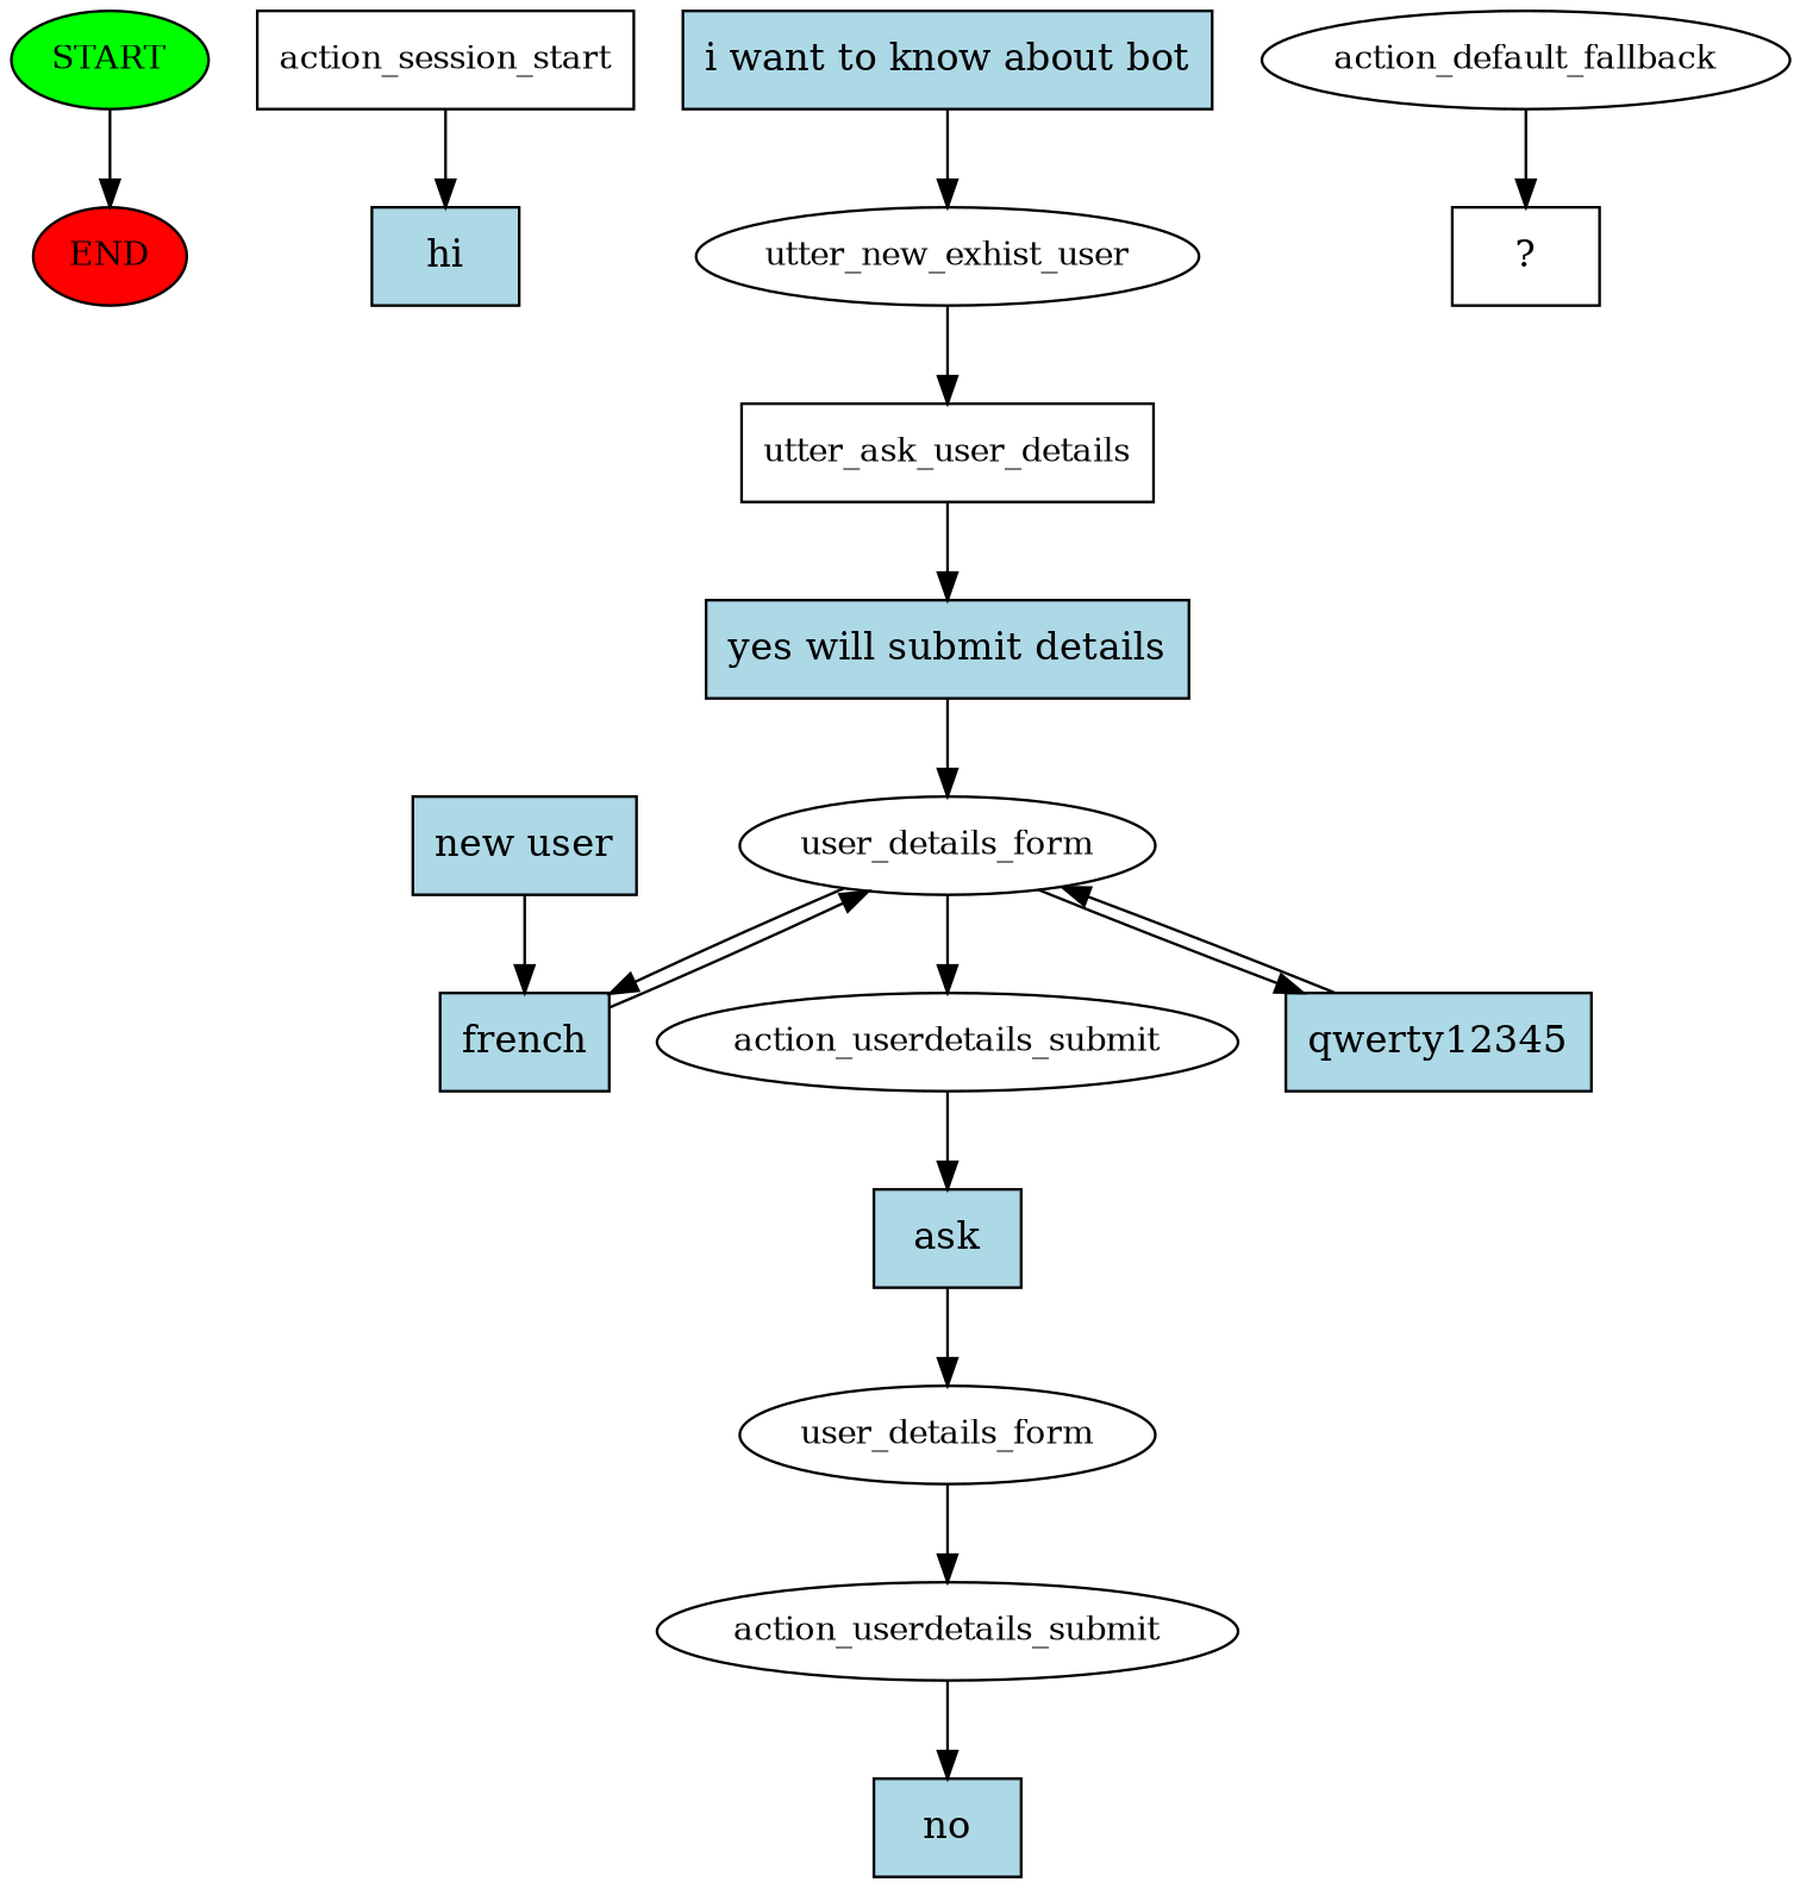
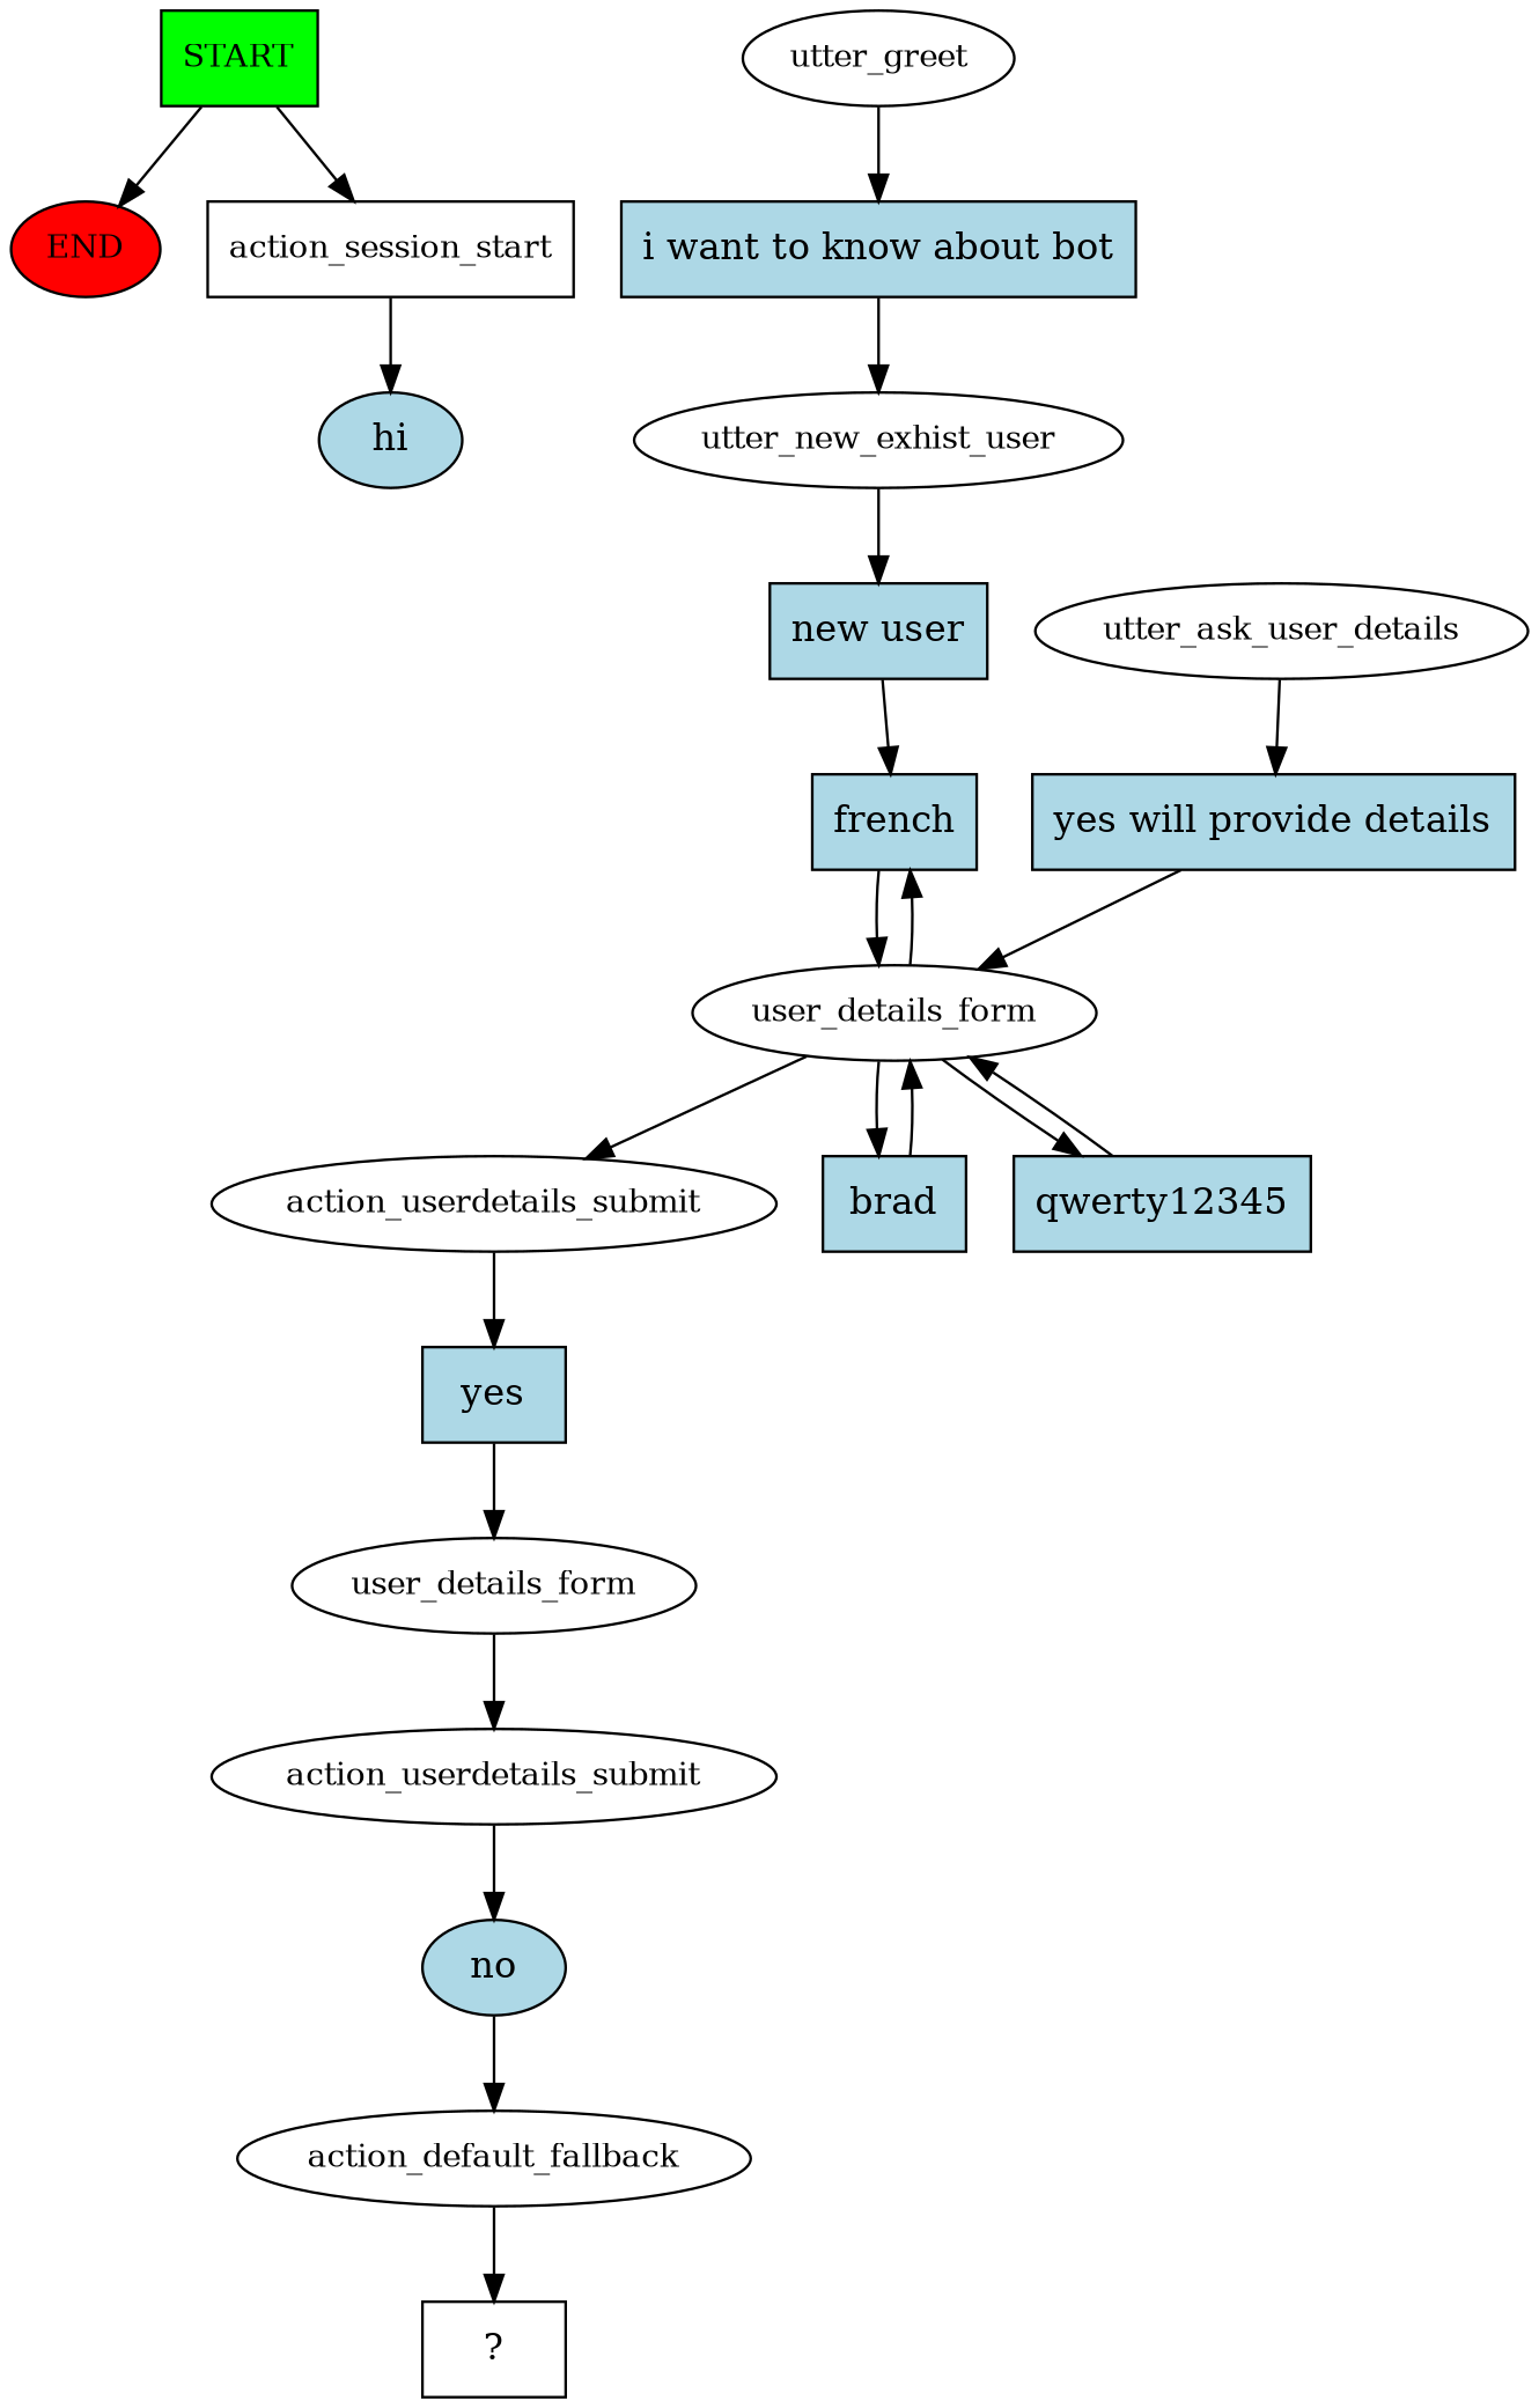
  digraph {
    node [fontsize=12 style=filled]
-   n1 [fillcolor=green label=START]
+   n1 [fillcolor=green label=START shape=box]
    n2 [fillcolor=red label=END]
    n3 [label=action_session_start shape=box style=""]
-   n4 [fillcolor=lightblue label=hi shape=rect fontsize=""]
+   n4 [fillcolor=lightblue label=hi shape=ellipse fontsize=""]
+   n5 [label=utter_greet style=""]
    n6 [fillcolor=lightblue label="i want to know about bot" shape=rect fontsize=""]
    n7 [label=utter_new_exhist_user style=""]
    n8 [fillcolor=lightblue label="new user" shape=rect fontsize=""]
    n9 [fillcolor=lightblue label=french shape=rect fontsize=""]
-   n10 [label=utter_ask_user_details shape=box style=""]
-   n11 [fillcolor=lightblue label="yes will submit details" shape=rect fontsize=""]
+   n10 [label=utter_ask_user_details style=""]
+   n11 [fillcolor=lightblue label="yes will provide details" shape=rect fontsize=""]
    n12 [label=user_details_form style=""]
    n13 [label=action_userdetails_submit style=""]
+   n14 [fillcolor=lightblue label=brad shape=rect fontsize=""]
    n15 [fillcolor=lightblue label=qwerty12345 shape=rect fontsize=""]
-   n16 [fillcolor=lightblue label=ask shape=rect fontsize=""]
+   n16 [fillcolor=lightblue label=yes shape=rect fontsize=""]
    n17 [label=user_details_form style=""]
    n18 [label=action_userdetails_submit style=""]
-   n19 [fillcolor=lightblue label=no shape=rect fontsize=""]
+   n19 [fillcolor=lightblue label=no shape=ellipse fontsize=""]
    n20 [label=action_default_fallback style=""]
    n21 [label="  ?  " shape=rect fontsize="" style=""]
    n1 -> n2
+   n1 -> n3
    n3 -> n4
+   n5 -> n6
    n6 -> n7
-   n7 -> n10
+   n7 -> n8
    n8 -> n9
    n9 -> n12
    n10 -> n11
    n11 -> n12
    n12 -> n9
    n12 -> n13
+   n12 -> n14
    n12 -> n15
    n13 -> n16
+   n14 -> n12
    n15 -> n12
    n16 -> n17
    n17 -> n18
    n18 -> n19
+   n19 -> n20
    n20 -> n21
  }
